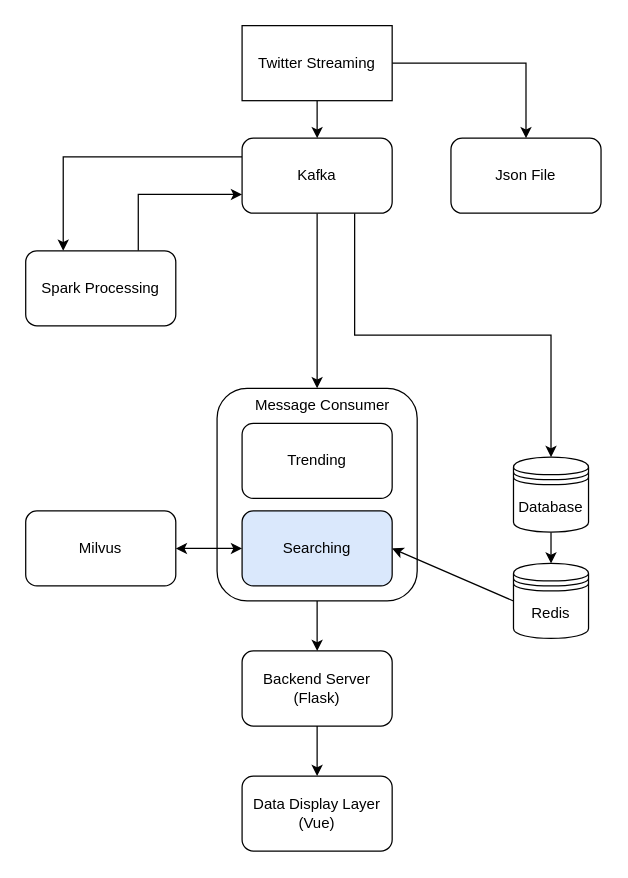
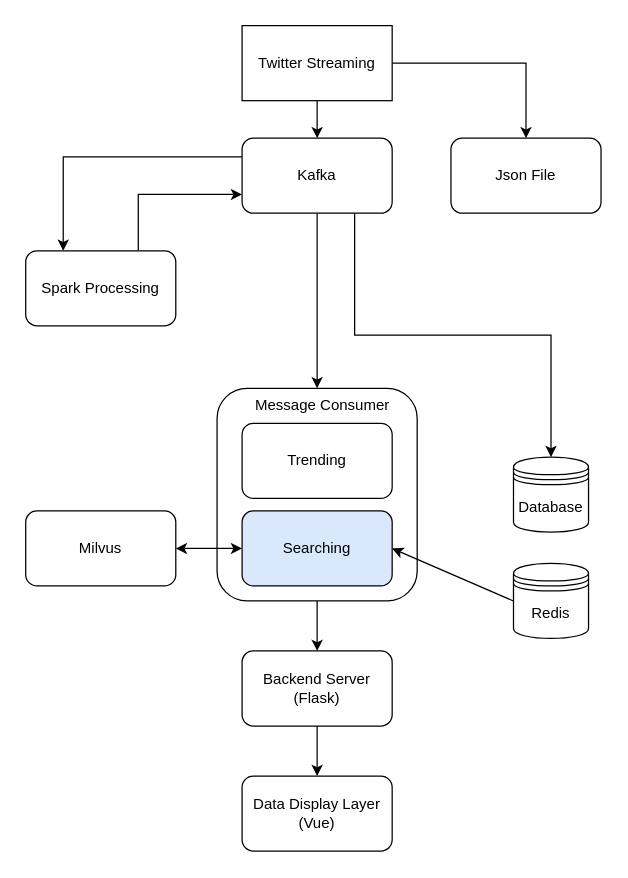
  <mxCell id="0" />
  <mxCell id="1" parent="0" />
  <mxCell id="2" style="edgeStyle=orthogonalEdgeStyle;rounded=0;orthogonalLoop=1;jettySize=auto;html=1;exitX=0.5;exitY=1;exitDx=0;exitDy=0;entryX=0.5;entryY=0;entryDx=0;entryDy=0;" edge="1" parent="1" source="3" target="20"><mxGeometry relative="1" as="geometry" /></mxCell>
  <mxCell id="3" value="" style="rounded=1;whiteSpace=wrap;html=1;" vertex="1" parent="1"><mxGeometry x="173" y="310" width="160" height="170" as="geometry" /></mxCell>
  <mxCell id="4" style="edgeStyle=orthogonalEdgeStyle;rounded=0;orthogonalLoop=1;jettySize=auto;html=1;exitX=0;exitY=0.25;exitDx=0;exitDy=0;entryX=0.25;entryY=0;entryDx=0;entryDy=0;" edge="1" parent="1" source="7" target="9"><mxGeometry relative="1" as="geometry" /></mxCell>
  <mxCell id="5" style="edgeStyle=orthogonalEdgeStyle;rounded=0;orthogonalLoop=1;jettySize=auto;html=1;exitX=0.5;exitY=1;exitDx=0;exitDy=0;entryX=0.5;entryY=0;entryDx=0;entryDy=0;" edge="1" parent="1" source="7" target="3"><mxGeometry relative="1" as="geometry"><mxPoint x="252.571" y="290" as="targetPoint" /></mxGeometry></mxCell>
  <mxCell id="6" style="edgeStyle=orthogonalEdgeStyle;rounded=0;orthogonalLoop=1;jettySize=auto;html=1;exitX=0.75;exitY=1;exitDx=0;exitDy=0;entryX=0.5;entryY=0;entryDx=0;entryDy=0;" edge="1" parent="1" source="7" target="11"><mxGeometry relative="1" as="geometry" /></mxCell>
  <mxCell id="7" value="Kafka" style="rounded=1;whiteSpace=wrap;html=1;" vertex="1" parent="1"><mxGeometry x="193" y="110" width="120" height="60" as="geometry" /></mxCell>
  <mxCell id="8" style="edgeStyle=orthogonalEdgeStyle;rounded=0;orthogonalLoop=1;jettySize=auto;html=1;exitX=0.75;exitY=0;exitDx=0;exitDy=0;entryX=0;entryY=0.75;entryDx=0;entryDy=0;" edge="1" parent="1" source="9" target="7"><mxGeometry relative="1" as="geometry" /></mxCell>
  <mxCell id="9" value="Spark Processing" style="rounded=1;whiteSpace=wrap;html=1;" vertex="1" parent="1"><mxGeometry x="20" y="200" width="120" height="60" as="geometry" /></mxCell>
- <mxCell id="10" style="edgeStyle=none;rounded=0;orthogonalLoop=1;jettySize=auto;html=1;exitX=0.5;exitY=1;exitDx=0;exitDy=0;entryX=0.5;entryY=0;entryDx=0;entryDy=0;" edge="1" parent="1" source="11" target="18"><mxGeometry relative="1" as="geometry" /></mxCell>
  <mxCell id="11" value="Database" style="shape=datastore;whiteSpace=wrap;html=1;" vertex="1" parent="1"><mxGeometry x="410" y="365" width="60" height="60" as="geometry" /></mxCell>
  <mxCell id="12" style="edgeStyle=orthogonalEdgeStyle;rounded=0;orthogonalLoop=1;jettySize=auto;html=1;exitX=0.5;exitY=1;exitDx=0;exitDy=0;entryX=0.5;entryY=0;entryDx=0;entryDy=0;" edge="1" parent="1" source="14" target="7"><mxGeometry relative="1" as="geometry" /></mxCell>
  <mxCell id="13" style="edgeStyle=orthogonalEdgeStyle;rounded=0;orthogonalLoop=1;jettySize=auto;html=1;exitX=1;exitY=0.5;exitDx=0;exitDy=0;entryX=0.5;entryY=0;entryDx=0;entryDy=0;" edge="1" parent="1" source="14" target="24"><mxGeometry relative="1" as="geometry" /></mxCell>
  <mxCell id="14" value="Twitter Streaming" style="rounded=0;whiteSpace=wrap;html=1;" vertex="1" parent="1"><mxGeometry x="193" y="20" width="120" height="60" as="geometry" /></mxCell>
  <mxCell id="15" value="Trending" style="rounded=1;whiteSpace=wrap;html=1;" vertex="1" parent="1"><mxGeometry x="193" y="338" width="120" height="60" as="geometry" /></mxCell>
  <mxCell id="16" value="Searching" style="rounded=1;whiteSpace=wrap;html=1;fillColor=#dae8fc;" vertex="1" parent="1"><mxGeometry x="193" y="408" width="120" height="60" as="geometry" /></mxCell>
  <mxCell id="17" style="edgeStyle=none;rounded=0;orthogonalLoop=1;jettySize=auto;html=1;exitX=0;exitY=0.5;exitDx=0;exitDy=0;entryX=1;entryY=0.5;entryDx=0;entryDy=0;" edge="1" parent="1" source="18" target="16"><mxGeometry relative="1" as="geometry" /></mxCell>
  <mxCell id="18" value="Redis" style="shape=datastore;whiteSpace=wrap;html=1;" vertex="1" parent="1"><mxGeometry x="410" y="450" width="60" height="60" as="geometry" /></mxCell>
  <mxCell id="19" value="" style="edgeStyle=orthogonalEdgeStyle;rounded=0;orthogonalLoop=1;jettySize=auto;html=1;" edge="1" parent="1" source="20" target="21"><mxGeometry relative="1" as="geometry" /></mxCell>
  <mxCell id="20" value="Backend Server&lt;br&gt;(Flask)" style="rounded=1;whiteSpace=wrap;html=1;" vertex="1" parent="1"><mxGeometry x="193" y="520" width="120" height="60" as="geometry" /></mxCell>
  <mxCell id="21" value="Data Display Layer&lt;br&gt;(Vue)" style="rounded=1;whiteSpace=wrap;html=1;" vertex="1" parent="1"><mxGeometry x="193" y="620" width="120" height="60" as="geometry" /></mxCell>
  <mxCell id="22" value="Milvus&lt;br&gt;" style="rounded=1;whiteSpace=wrap;html=1;" vertex="1" parent="1"><mxGeometry x="20" y="408" width="120" height="60" as="geometry" /></mxCell>
  <mxCell id="23" value="Message Consumer" style="text;html=1;align=center;verticalAlign=middle;resizable=0;points=[];autosize=1;strokeColor=none;fillColor=none;" vertex="1" parent="1"><mxGeometry x="197" y="314" width="120" height="20" as="geometry" /></mxCell>
  <mxCell id="24" value="Json File" style="rounded=1;whiteSpace=wrap;html=1;" vertex="1" parent="1"><mxGeometry x="360" y="110" width="120" height="60" as="geometry" /></mxCell>
  <mxCell id="25" value="" style="endArrow=classic;startArrow=classic;html=1;rounded=0;entryX=0;entryY=0.5;entryDx=0;entryDy=0;exitX=1;exitY=0.5;exitDx=0;exitDy=0;" edge="1" parent="1" source="22" target="16"><mxGeometry width="50" height="50" relative="1" as="geometry"><mxPoint x="-60" y="580" as="sourcePoint" /><mxPoint x="-10" y="530" as="targetPoint" /></mxGeometry></mxCell>
